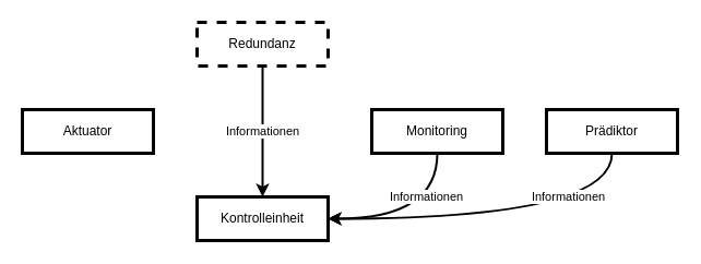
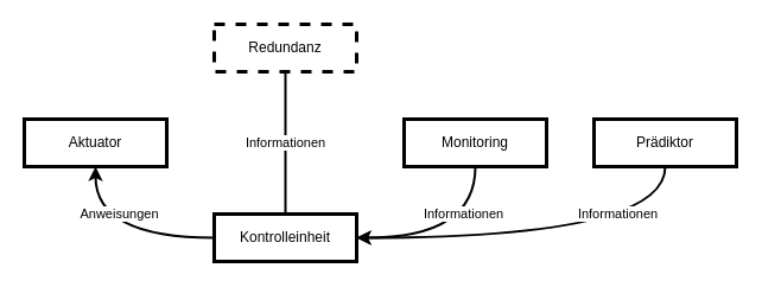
  <mxCell id="0" />
  <mxCell id="1" parent="0" />
- <mxCell id="2" value="Informationen" style="orthogonalLoop=1;jettySize=auto;html=1;strokeWidth=2;entryX=0.5;entryY=0;entryDx=0;entryDy=0;exitX=0.5;exitY=1;exitDx=0;exitDy=0;curved=1;" parent="1" source="3" target="5" edge="1"><mxGeometry relative="1" as="geometry"><mxPoint x="280" y="70" as="sourcePoint" /></mxGeometry></mxCell>
+ <mxCell id="2" value="Informationen" style="orthogonalLoop=1;jettySize=auto;html=1;strokeWidth=2;entryX=0.5;entryY=0;entryDx=0;entryDy=0;exitX=0.5;exitY=1;exitDx=0;exitDy=0;curved=1;endArrow=none;" parent="1" source="3" target="5" edge="1"><mxGeometry relative="1" as="geometry"><mxPoint x="280" y="70" as="sourcePoint" /></mxGeometry></mxCell>
  <mxCell id="3" value="Redundanz" style="rounded=0;whiteSpace=wrap;html=1;strokeWidth=3;dashed=1;" parent="1" vertex="1"><mxGeometry x="180" y="20" width="120" height="40" as="geometry" /></mxCell>
+ <mxCell id="4" value="Anweisungen" style="edgeStyle=none;orthogonalLoop=1;jettySize=auto;html=1;strokeWidth=2;exitX=0;exitY=0.5;exitDx=0;exitDy=0;entryX=0.5;entryY=1;entryDx=0;entryDy=0;curved=1;" parent="1" source="5" target="9" edge="1"><mxGeometry x="0.5" y="-20" relative="1" as="geometry"><Array as="points"><mxPoint x="80" y="200" /></Array><mxPoint as="offset" /></mxGeometry></mxCell>
  <mxCell id="5" value="Kontrolleinheit" style="rounded=0;whiteSpace=wrap;html=1;strokeWidth=3;" parent="1" vertex="1"><mxGeometry x="180" y="180" width="120" height="40" as="geometry" /></mxCell>
  <mxCell id="6" value="&lt;div&gt;Informationen&lt;/div&gt;" style="edgeStyle=none;orthogonalLoop=1;jettySize=auto;html=1;strokeWidth=2;entryX=1;entryY=0.5;entryDx=0;entryDy=0;exitX=0.5;exitY=1;exitDx=0;exitDy=0;curved=1;" parent="1" edge="1"><mxGeometry x="-0.5" y="-10" relative="1" as="geometry"><mxPoint x="400" y="140" as="sourcePoint" /><mxPoint x="300" y="200" as="targetPoint" /><Array as="points"><mxPoint x="400" y="200" /></Array><mxPoint as="offset" /></mxGeometry></mxCell>
  <mxCell id="7" value="Informationen" style="edgeStyle=none;orthogonalLoop=1;jettySize=auto;html=1;entryX=1;entryY=0.5;entryDx=0;entryDy=0;strokeWidth=2;exitX=0.5;exitY=1;exitDx=0;exitDy=0;curved=1;" parent="1" source="8" target="5" edge="1"><mxGeometry x="-0.375" y="-20" relative="1" as="geometry"><mxPoint x="315" y="180" as="targetPoint" /><Array as="points"><mxPoint x="560" y="200" /></Array><mxPoint as="offset" /></mxGeometry></mxCell>
  <mxCell id="8" value="Prädiktor" style="rounded=0;whiteSpace=wrap;html=1;strokeWidth=3;" parent="1" vertex="1"><mxGeometry x="500" y="100" width="120" height="40" as="geometry" /></mxCell>
  <mxCell id="9" value="Aktuator" style="rounded=0;whiteSpace=wrap;html=1;strokeWidth=3;" parent="1" vertex="1"><mxGeometry x="20" y="100" width="120" height="40" as="geometry" /></mxCell>
  <mxCell id="10" value="Monitoring" style="rounded=0;whiteSpace=wrap;html=1;strokeWidth=3;" parent="1" vertex="1"><mxGeometry x="340" y="100" width="120" height="40" as="geometry" /></mxCell>
